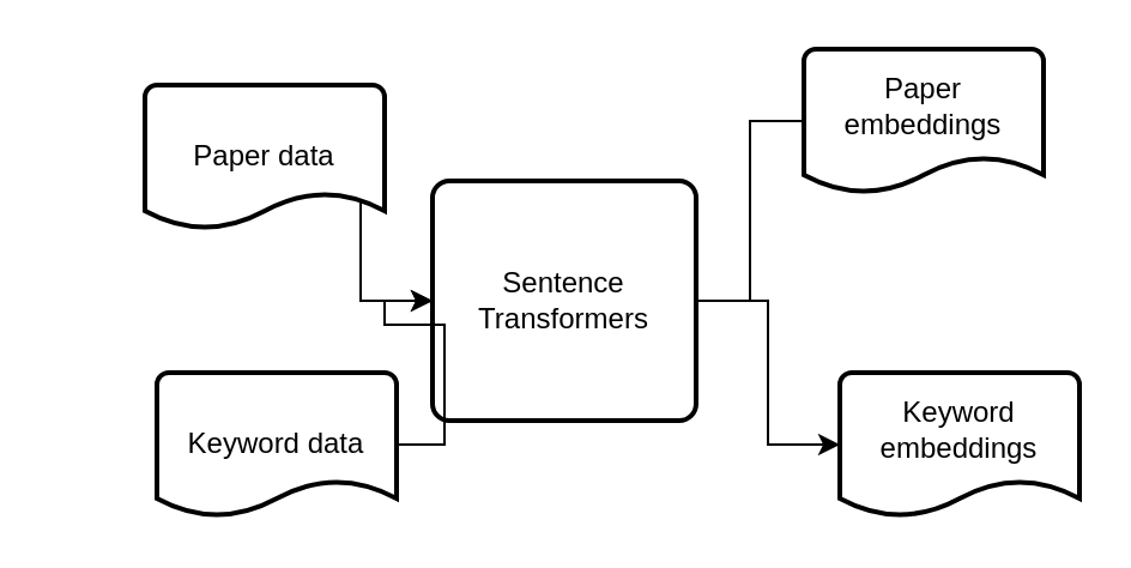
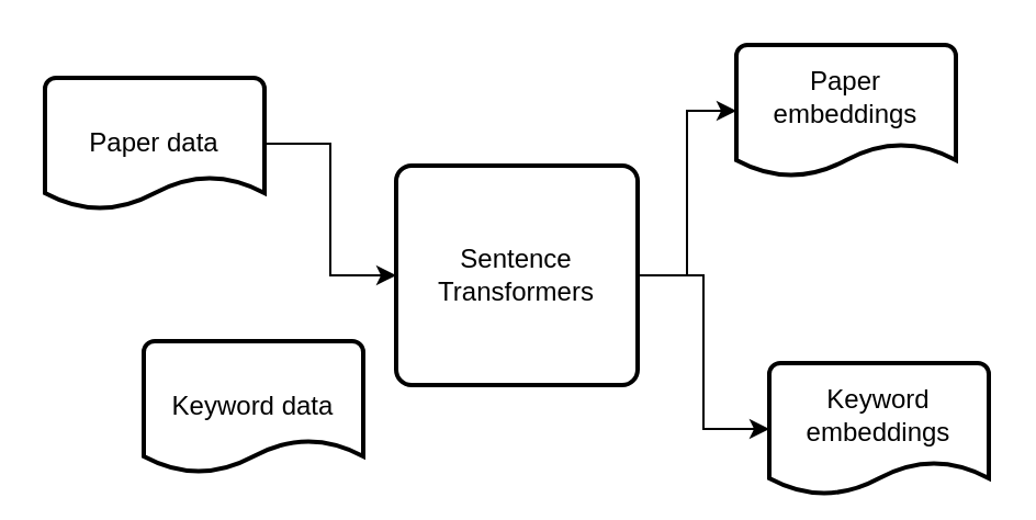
  <mxCell id="0" />
  <mxCell id="1" parent="0" />
- <mxCell id="2" style="edgeStyle=orthogonalEdgeStyle;rounded=0;orthogonalLoop=1;jettySize=auto;html=1;exitX=1;exitY=0.5;exitDx=0;exitDy=0;entryX=0;entryY=0.5;entryDx=0;entryDy=0;entryPerimeter=0;endArrow=none;" edge="1" parent="1" source="4" target="9"><mxGeometry relative="1" as="geometry" /></mxCell>
+ <mxCell id="2" style="edgeStyle=orthogonalEdgeStyle;rounded=0;orthogonalLoop=1;jettySize=auto;html=1;exitX=1;exitY=0.5;exitDx=0;exitDy=0;entryX=0;entryY=0.5;entryDx=0;entryDy=0;entryPerimeter=0;" edge="1" parent="1" source="4" target="9"><mxGeometry relative="1" as="geometry" /></mxCell>
  <mxCell id="3" style="edgeStyle=orthogonalEdgeStyle;rounded=0;orthogonalLoop=1;jettySize=auto;html=1;entryX=0;entryY=0.5;entryDx=0;entryDy=0;entryPerimeter=0;" edge="1" parent="1" source="4" target="10"><mxGeometry relative="1" as="geometry" /></mxCell>
  <mxCell id="4" value="Sentence Transformers" style="rounded=1;whiteSpace=wrap;html=1;absoluteArcSize=1;arcSize=14;strokeWidth=2;" parent="1" vertex="1"><mxGeometry x="180" y="75" width="110" height="100" as="geometry" /></mxCell>
  <mxCell id="5" style="edgeStyle=orthogonalEdgeStyle;rounded=0;orthogonalLoop=1;jettySize=auto;html=1;exitX=1;exitY=0.5;exitDx=0;exitDy=0;exitPerimeter=0;" edge="1" parent="1" source="6"><mxGeometry relative="1" as="geometry"><mxPoint x="180" y="125" as="targetPoint" /><Array as="points"><mxPoint x="150" y="65" /><mxPoint x="150" y="125" /></Array></mxGeometry></mxCell>
- <mxCell id="6" value="Paper data" style="strokeWidth=2;html=1;shape=mxgraph.flowchart.document2;whiteSpace=wrap;size=0.25;" parent="1" vertex="1"><mxGeometry x="60" y="35" width="100" height="60" as="geometry" /></mxCell>
- <mxCell id="7" style="edgeStyle=orthogonalEdgeStyle;rounded=0;orthogonalLoop=1;jettySize=auto;html=1;exitX=1;exitY=0.5;exitDx=0;exitDy=0;exitPerimeter=0;entryX=0;entryY=0.5;entryDx=0;entryDy=0;" edge="1" parent="1" source="8" target="4"><mxGeometry relative="1" as="geometry" /></mxCell>
+ <mxCell id="6" value="Paper data" style="strokeWidth=2;html=1;shape=mxgraph.flowchart.document2;whiteSpace=wrap;size=0.25;" parent="1" vertex="1"><mxGeometry x="20" y="35" width="100" height="60" as="geometry" /></mxCell>
  <mxCell id="8" value="Keyword data" style="strokeWidth=2;html=1;shape=mxgraph.flowchart.document2;whiteSpace=wrap;size=0.25;" parent="1" vertex="1"><mxGeometry x="65" y="155" width="100" height="60" as="geometry" /></mxCell>
  <mxCell id="9" value="Paper embeddings" style="strokeWidth=2;html=1;shape=mxgraph.flowchart.document2;whiteSpace=wrap;size=0.25;spacingBottom=12;" parent="1" vertex="1"><mxGeometry x="335" y="20" width="100" height="60" as="geometry" /></mxCell>
- <mxCell id="10" value="Keyword embeddings" style="strokeWidth=2;html=1;shape=mxgraph.flowchart.document2;whiteSpace=wrap;size=0.25;spacingBottom=12;" parent="1" vertex="1"><mxGeometry x="350" y="155" width="100" height="60" as="geometry" /></mxCell>
+ <mxCell id="10" value="Keyword embeddings" style="strokeWidth=2;html=1;shape=mxgraph.flowchart.document2;whiteSpace=wrap;size=0.25;spacingBottom=12;" parent="1" vertex="1"><mxGeometry x="350" y="165" width="100" height="60" as="geometry" /></mxCell>
